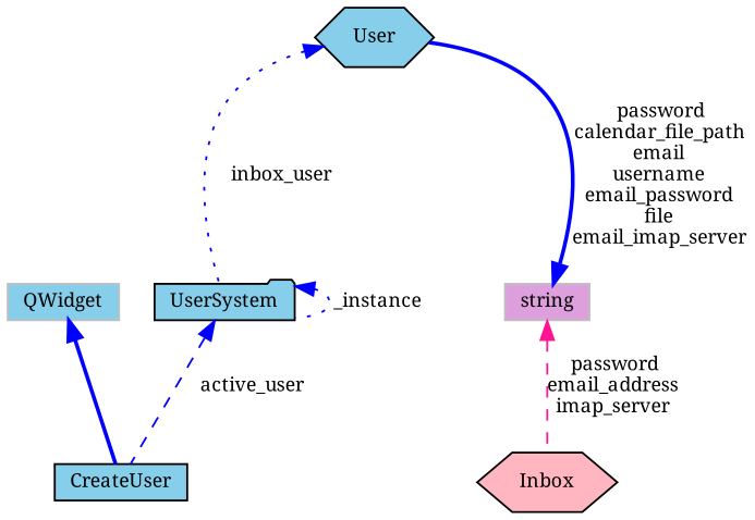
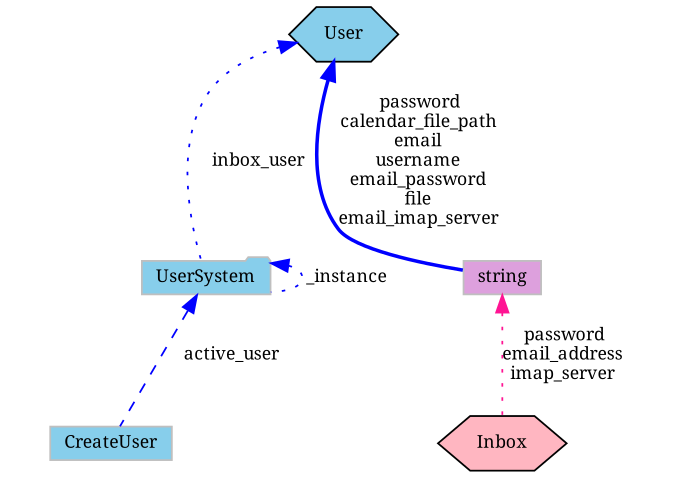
  digraph {
    fontname="Noto Serif"
    node [color=black fillcolor=skyblue fontname="Noto Serif" fontsize=10 shape=box style=filled]
    edge [color=blue dir=back fontname="Noto Serif" fontsize=10 labelfontname=Helvetica labelfontsize=10 style=bold]
-   n1 [fontcolor=black height=0.2 label=CreateUser width=0.4]
-   n2 [color=grey75 height=0.2 label=QWidget width=0.4]
-   n3 [height=0.2 label=UserSystem shape=folder width=0.4]
+   n1 [color=grey75 fontcolor=black height=0.2 label=CreateUser width=0.4]
+   n3 [color=grey75 height=0.2 label=UserSystem shape=folder width=0.4]
    n4 [height=0.2 label=User shape=hexagon width=0.4]
    n5 [fillcolor=lightpink height=0.2 label=Inbox shape=hexagon width=0.4]
    n6 [color=grey75 fillcolor=plum height=0.2 label=string width=0.4]
-   n2 -> n1
    n3 -> n1 [label=" active_user" style=dashed]
    n3 -> n3 [label=" _instance" style=dotted]
    n4 -> n3 [label=" inbox_user" style=dotted]
-   n6 -> n4 [label=" password\ncalendar_file_path\nemail\nusername\nemail_password\nfile\nemail_imap_server"]
-   n6 -> n5 [color=deeppink label=" password\nemail_address\nimap_server" style=dashed]
+   n4 -> n6 [label=" password\ncalendar_file_path\nemail\nusername\nemail_password\nfile\nemail_imap_server"]
+   n6 -> n5 [color=deeppink label=" password\nemail_address\nimap_server" style=dotted]
  }
